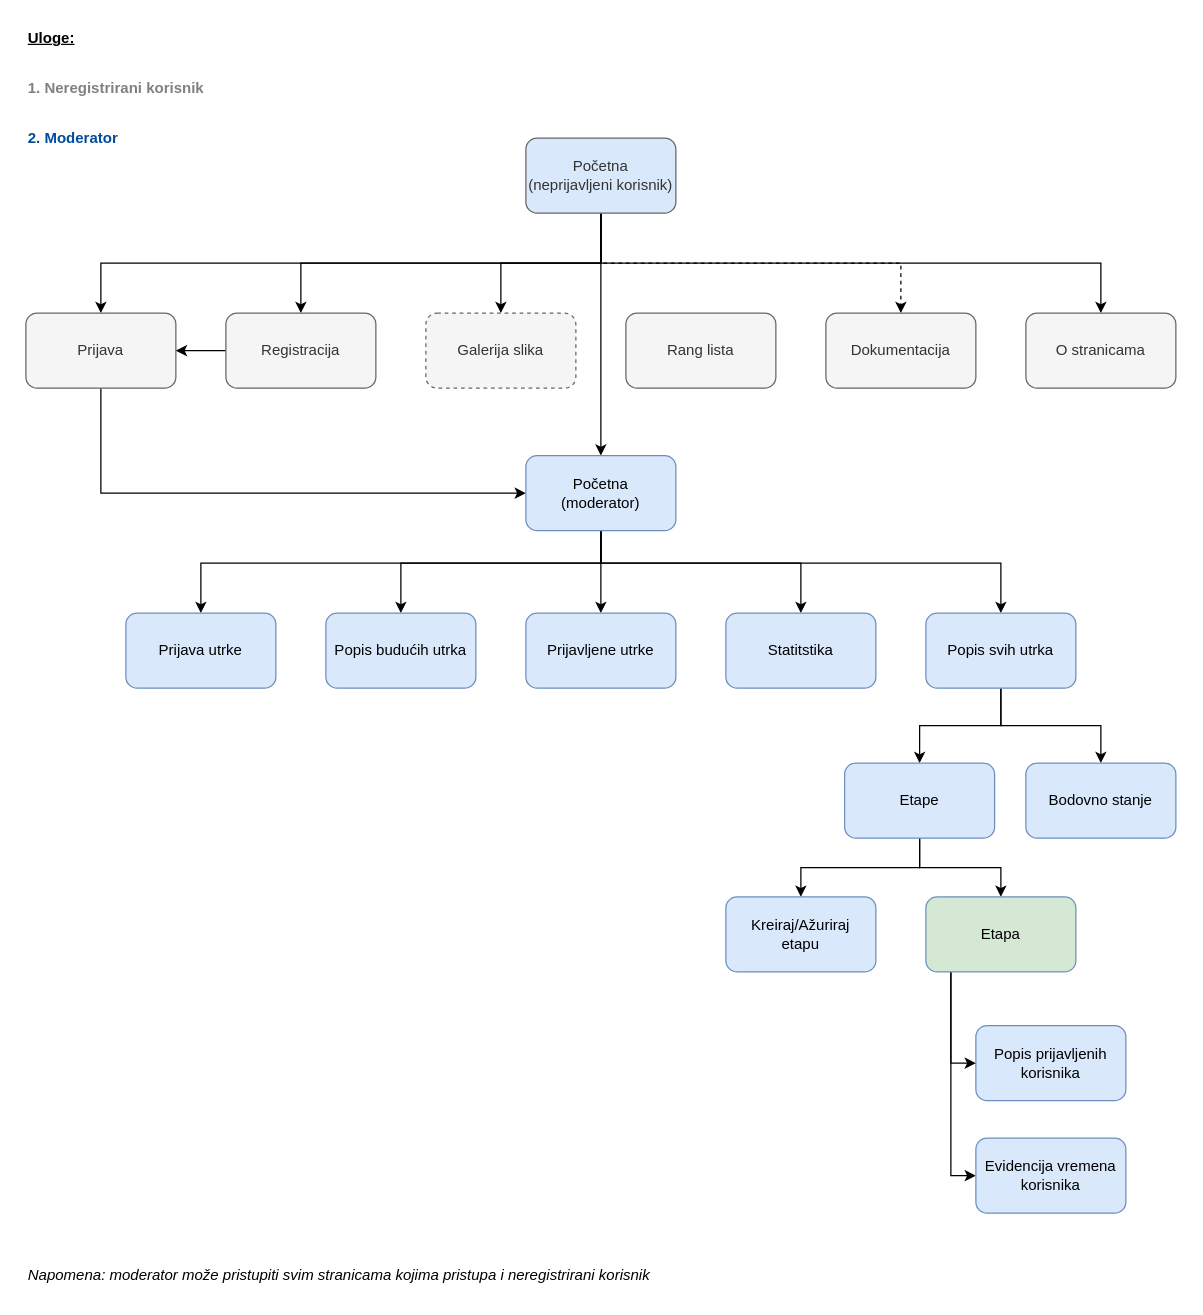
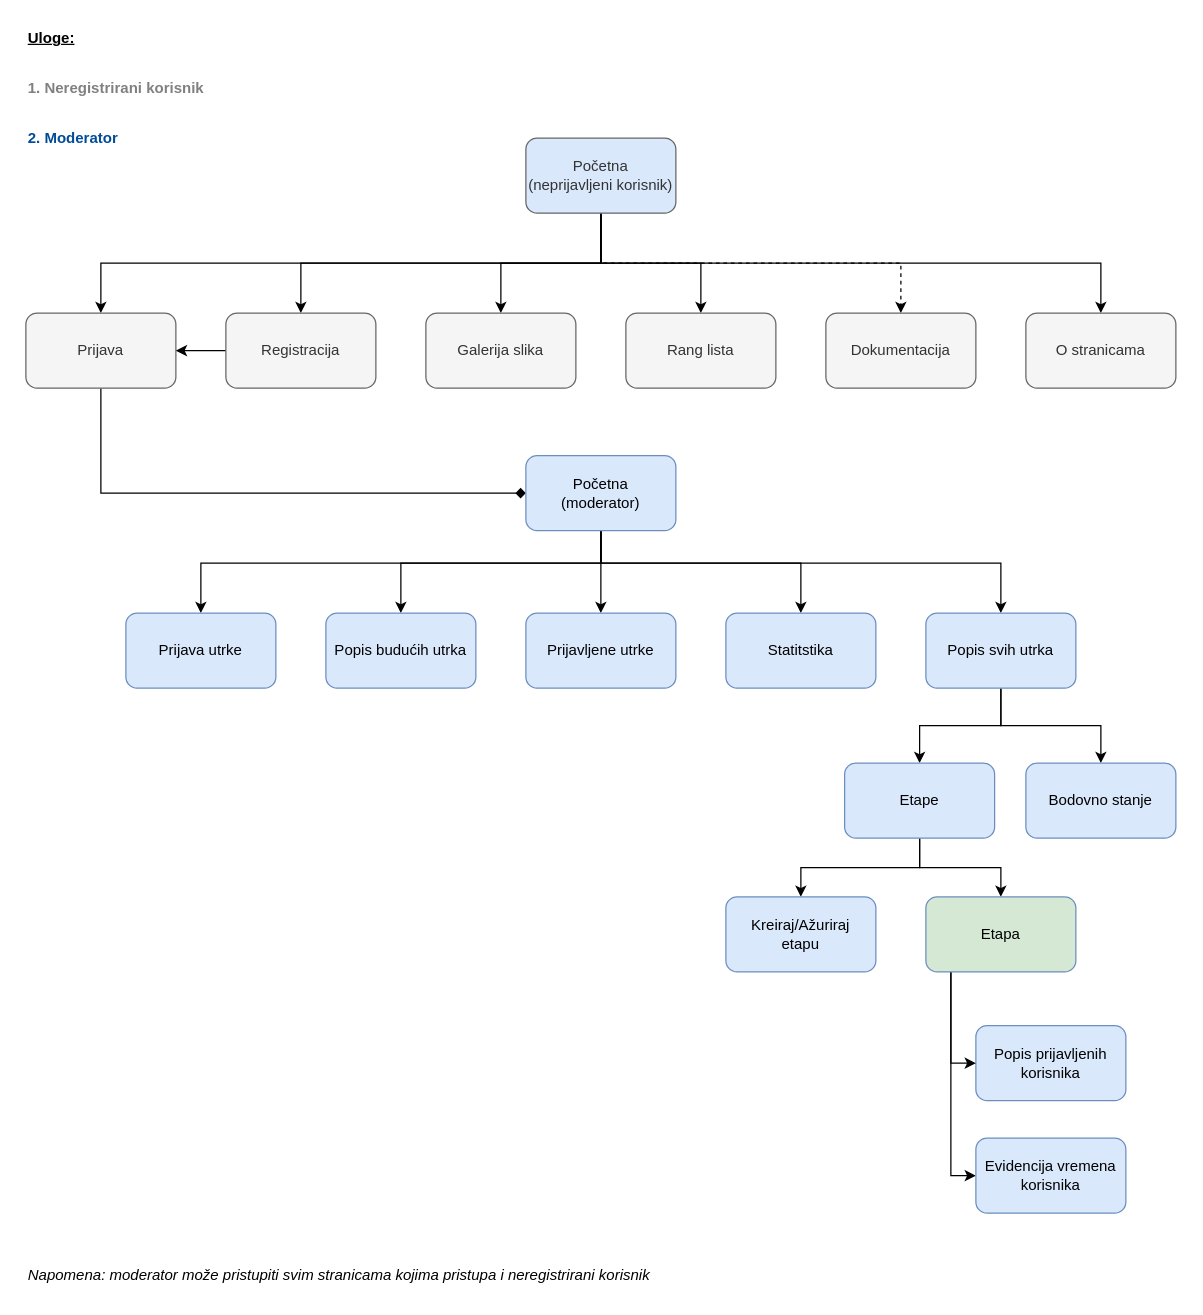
  <mxCell id="0" />
  <mxCell id="1" parent="0" />
  <mxCell id="2" style="edgeStyle=orthogonalEdgeStyle;rounded=0;orthogonalLoop=1;jettySize=auto;html=1;entryX=0.5;entryY=0;entryDx=0;entryDy=0;" parent="1" source="8" target="10" edge="1"><mxGeometry relative="1" as="geometry"><Array as="points"><mxPoint x="480" y="210" /><mxPoint x="80" y="210" /></Array></mxGeometry></mxCell>
  <mxCell id="3" style="edgeStyle=orthogonalEdgeStyle;rounded=0;orthogonalLoop=1;jettySize=auto;html=1;" parent="1" source="8" target="12" edge="1"><mxGeometry relative="1" as="geometry"><Array as="points"><mxPoint x="480" y="210" /><mxPoint x="240" y="210" /></Array></mxGeometry></mxCell>
  <mxCell id="4" style="edgeStyle=orthogonalEdgeStyle;rounded=0;orthogonalLoop=1;jettySize=auto;html=1;entryX=0.5;entryY=0;entryDx=0;entryDy=0;" parent="1" source="8" target="13" edge="1"><mxGeometry relative="1" as="geometry"><Array as="points"><mxPoint x="480" y="210" /><mxPoint x="400" y="210" /></Array></mxGeometry></mxCell>
- <mxCell id="5" style="edgeStyle=orthogonalEdgeStyle;rounded=0;orthogonalLoop=1;jettySize=auto;html=1;" parent="1" source="8" target="25" edge="1"><mxGeometry relative="1" as="geometry" /></mxCell>
+ <mxCell id="5" style="edgeStyle=orthogonalEdgeStyle;rounded=0;orthogonalLoop=1;jettySize=auto;html=1;entryX=0.5;entryY=0;entryDx=0;entryDy=0;" parent="1" source="8" target="14" edge="1"><mxGeometry relative="1" as="geometry" /></mxCell>
  <mxCell id="6" style="edgeStyle=orthogonalEdgeStyle;rounded=0;orthogonalLoop=1;jettySize=auto;html=1;entryX=0.5;entryY=0;entryDx=0;entryDy=0;dashed=1;" parent="1" source="8" target="16" edge="1"><mxGeometry relative="1" as="geometry"><Array as="points"><mxPoint x="480" y="210" /><mxPoint x="720" y="210" /></Array></mxGeometry></mxCell>
  <mxCell id="7" style="edgeStyle=orthogonalEdgeStyle;rounded=0;orthogonalLoop=1;jettySize=auto;html=1;" parent="1" source="8" target="15" edge="1"><mxGeometry relative="1" as="geometry"><Array as="points"><mxPoint x="480" y="210" /><mxPoint x="880" y="210" /></Array></mxGeometry></mxCell>
  <mxCell id="8" value="Početna&lt;br&gt;(neprijavljeni korisnik)" style="rounded=1;whiteSpace=wrap;html=1;fillColor=#dae8fc;strokeColor=#666666;glass=0;shadow=0;sketch=0;fontColor=#333333;" parent="1" vertex="1"><mxGeometry x="420" y="110" width="120" height="60" as="geometry" /></mxCell>
- <mxCell id="9" style="edgeStyle=orthogonalEdgeStyle;rounded=0;orthogonalLoop=1;jettySize=auto;html=1;entryX=0;entryY=0.5;entryDx=0;entryDy=0;fontColor=#6D8764;" parent="1" source="10" target="25" edge="1"><mxGeometry relative="1" as="geometry"><Array as="points"><mxPoint x="80" y="394" /></Array></mxGeometry></mxCell>
+ <mxCell id="9" style="edgeStyle=orthogonalEdgeStyle;rounded=0;orthogonalLoop=1;jettySize=auto;html=1;entryX=0;entryY=0.5;entryDx=0;entryDy=0;fontColor=#6D8764;endArrow=diamond;" parent="1" source="10" target="25" edge="1"><mxGeometry relative="1" as="geometry"><Array as="points"><mxPoint x="80" y="394" /></Array></mxGeometry></mxCell>
  <mxCell id="10" value="Prijava" style="rounded=1;whiteSpace=wrap;html=1;fillColor=#f5f5f5;strokeColor=#666666;glass=0;shadow=0;sketch=0;fontColor=#333333;" parent="1" vertex="1"><mxGeometry x="20" y="250" width="120" height="60" as="geometry" /></mxCell>
  <mxCell id="11" style="edgeStyle=orthogonalEdgeStyle;rounded=0;orthogonalLoop=1;jettySize=auto;html=1;entryX=1;entryY=0.5;entryDx=0;entryDy=0;fontColor=#6D8764;" parent="1" source="12" target="10" edge="1"><mxGeometry relative="1" as="geometry" /></mxCell>
  <mxCell id="12" value="Registracija" style="rounded=1;whiteSpace=wrap;html=1;fillColor=#f5f5f5;strokeColor=#666666;glass=0;shadow=0;sketch=0;fontColor=#333333;" parent="1" vertex="1"><mxGeometry x="180" y="250" width="120" height="60" as="geometry" /></mxCell>
- <mxCell id="13" value="Galerija slika" style="rounded=1;whiteSpace=wrap;html=1;fillColor=#f5f5f5;strokeColor=#666666;glass=0;shadow=0;sketch=0;fontColor=#333333;dashed=1;" parent="1" vertex="1"><mxGeometry x="340" y="250" width="120" height="60" as="geometry" /></mxCell>
+ <mxCell id="13" value="Galerija slika" style="rounded=1;whiteSpace=wrap;html=1;fillColor=#f5f5f5;strokeColor=#666666;glass=0;shadow=0;sketch=0;fontColor=#333333;" parent="1" vertex="1"><mxGeometry x="340" y="250" width="120" height="60" as="geometry" /></mxCell>
  <mxCell id="14" value="Rang lista" style="rounded=1;whiteSpace=wrap;html=1;fillColor=#f5f5f5;strokeColor=#666666;glass=0;shadow=0;sketch=0;fontColor=#333333;" parent="1" vertex="1"><mxGeometry x="500" y="250" width="120" height="60" as="geometry" /></mxCell>
  <mxCell id="15" value="O stranicama" style="rounded=1;whiteSpace=wrap;html=1;fillColor=#f5f5f5;strokeColor=#666666;glass=0;shadow=0;sketch=0;fontColor=#333333;" parent="1" vertex="1"><mxGeometry x="820" y="250" width="120" height="60" as="geometry" /></mxCell>
  <mxCell id="16" value="Dokumentacija" style="rounded=1;whiteSpace=wrap;html=1;fillColor=#f5f5f5;strokeColor=#666666;glass=0;shadow=0;sketch=0;fontColor=#333333;" parent="1" vertex="1"><mxGeometry x="660" y="250" width="120" height="60" as="geometry" /></mxCell>
  <mxCell id="17" value="Uloge: " style="text;html=1;strokeColor=none;fillColor=none;align=left;verticalAlign=middle;whiteSpace=wrap;rounded=0;shadow=0;glass=0;sketch=0;fontStyle=5" parent="1" vertex="1"><mxGeometry x="20" y="20" width="40" height="20" as="geometry" /></mxCell>
  <mxCell id="18" value="1. Neregistrirani korisnik" style="text;html=1;strokeColor=none;fillColor=none;align=left;verticalAlign=middle;whiteSpace=wrap;rounded=0;shadow=0;glass=0;sketch=0;fontStyle=1;fontColor=#808080;" parent="1" vertex="1"><mxGeometry x="20" y="60" width="150" height="20" as="geometry" /></mxCell>
  <mxCell id="19" value="2. Moderator" style="text;html=1;strokeColor=none;fillColor=none;align=left;verticalAlign=middle;whiteSpace=wrap;rounded=0;shadow=0;glass=0;sketch=0;fontStyle=1;fontColor=#004C99;" parent="1" vertex="1"><mxGeometry x="20" y="100" width="150" height="20" as="geometry" /></mxCell>
  <mxCell id="20" style="edgeStyle=orthogonalEdgeStyle;rounded=0;orthogonalLoop=1;jettySize=auto;html=1;fontColor=#004C99;" parent="1" source="25" target="26" edge="1"><mxGeometry relative="1" as="geometry"><Array as="points"><mxPoint x="480" y="450" /><mxPoint x="160" y="450" /></Array></mxGeometry></mxCell>
  <mxCell id="21" style="edgeStyle=orthogonalEdgeStyle;rounded=0;orthogonalLoop=1;jettySize=auto;html=1;entryX=0.5;entryY=0;entryDx=0;entryDy=0;fontColor=#004C99;" parent="1" source="25" target="27" edge="1"><mxGeometry relative="1" as="geometry"><Array as="points"><mxPoint x="480" y="450" /><mxPoint x="320" y="450" /></Array></mxGeometry></mxCell>
  <mxCell id="22" style="edgeStyle=orthogonalEdgeStyle;rounded=0;orthogonalLoop=1;jettySize=auto;html=1;entryX=0.5;entryY=0;entryDx=0;entryDy=0;fontColor=#004C99;" parent="1" source="25" target="28" edge="1"><mxGeometry relative="1" as="geometry" /></mxCell>
  <mxCell id="23" style="edgeStyle=orthogonalEdgeStyle;rounded=0;orthogonalLoop=1;jettySize=auto;html=1;fontColor=#004C99;" parent="1" source="25" target="30" edge="1"><mxGeometry relative="1" as="geometry"><Array as="points"><mxPoint x="480" y="450" /><mxPoint x="640" y="450" /></Array></mxGeometry></mxCell>
  <mxCell id="24" style="edgeStyle=orthogonalEdgeStyle;rounded=0;orthogonalLoop=1;jettySize=auto;html=1;fontColor=#004C99;" parent="1" source="25" target="33" edge="1"><mxGeometry relative="1" as="geometry"><Array as="points"><mxPoint x="480" y="450" /><mxPoint x="800" y="450" /></Array></mxGeometry></mxCell>
  <mxCell id="25" value="Početna&lt;br&gt;(moderator)" style="rounded=1;whiteSpace=wrap;html=1;fillColor=#dae8fc;strokeColor=#6c8ebf;glass=0;shadow=0;sketch=0;" parent="1" vertex="1"><mxGeometry x="420" y="364" width="120" height="60" as="geometry" /></mxCell>
  <mxCell id="26" value="Prijava utrke" style="rounded=1;whiteSpace=wrap;html=1;fillColor=#dae8fc;strokeColor=#6c8ebf;glass=0;shadow=0;sketch=0;" parent="1" vertex="1"><mxGeometry x="100" y="490" width="120" height="60" as="geometry" /></mxCell>
  <mxCell id="27" value="Popis budućih utrka" style="rounded=1;whiteSpace=wrap;html=1;fillColor=#dae8fc;strokeColor=#6c8ebf;glass=0;shadow=0;sketch=0;" parent="1" vertex="1"><mxGeometry x="260" y="490" width="120" height="60" as="geometry" /></mxCell>
  <mxCell id="28" value="Prijavljene utrke" style="rounded=1;whiteSpace=wrap;html=1;fillColor=#dae8fc;strokeColor=#6c8ebf;glass=0;shadow=0;sketch=0;" parent="1" vertex="1"><mxGeometry x="420" y="490" width="120" height="60" as="geometry" /></mxCell>
  <mxCell id="29" value="Napomena: moderator može pristupiti svim stranicama kojima pristupa i neregistrirani korisnik" style="text;html=1;strokeColor=none;fillColor=none;align=left;verticalAlign=middle;whiteSpace=wrap;rounded=0;shadow=0;glass=0;sketch=0;fontStyle=2" parent="1" vertex="1"><mxGeometry x="20" y="1010" width="580" height="20" as="geometry" /></mxCell>
  <mxCell id="30" value="Statitstika" style="rounded=1;whiteSpace=wrap;html=1;fillColor=#dae8fc;strokeColor=#6c8ebf;glass=0;shadow=0;sketch=0;" parent="1" vertex="1"><mxGeometry x="580" y="490" width="120" height="60" as="geometry" /></mxCell>
  <mxCell id="31" style="edgeStyle=orthogonalEdgeStyle;rounded=0;orthogonalLoop=1;jettySize=auto;html=1;entryX=0.5;entryY=0;entryDx=0;entryDy=0;fontColor=#004C99;" parent="1" source="33" target="36" edge="1"><mxGeometry relative="1" as="geometry" /></mxCell>
  <mxCell id="32" style="edgeStyle=orthogonalEdgeStyle;rounded=0;orthogonalLoop=1;jettySize=auto;html=1;entryX=0.5;entryY=0;entryDx=0;entryDy=0;fontColor=#004C99;" parent="1" source="33" target="38" edge="1"><mxGeometry relative="1" as="geometry" /></mxCell>
  <mxCell id="33" value="Popis svih utrka" style="rounded=1;whiteSpace=wrap;html=1;fillColor=#dae8fc;strokeColor=#6c8ebf;glass=0;shadow=0;sketch=0;" parent="1" vertex="1"><mxGeometry x="740" y="490" width="120" height="60" as="geometry" /></mxCell>
  <mxCell id="34" style="edgeStyle=orthogonalEdgeStyle;rounded=0;orthogonalLoop=1;jettySize=auto;html=1;entryX=0.5;entryY=0;entryDx=0;entryDy=0;fontColor=#004C99;" parent="1" source="36" target="37" edge="1"><mxGeometry relative="1" as="geometry" /></mxCell>
  <mxCell id="35" style="edgeStyle=orthogonalEdgeStyle;rounded=0;orthogonalLoop=1;jettySize=auto;html=1;entryX=0.5;entryY=0;entryDx=0;entryDy=0;fontColor=#004C99;" parent="1" source="36" target="42" edge="1"><mxGeometry relative="1" as="geometry" /></mxCell>
  <mxCell id="36" value="Etape" style="rounded=1;whiteSpace=wrap;html=1;fillColor=#dae8fc;strokeColor=#6c8ebf;glass=0;shadow=0;sketch=0;" parent="1" vertex="1"><mxGeometry x="675" y="610" width="120" height="60" as="geometry" /></mxCell>
  <mxCell id="37" value="Kreiraj/Ažuriraj&lt;br&gt;etapu" style="rounded=1;whiteSpace=wrap;html=1;fillColor=#dae8fc;strokeColor=#6c8ebf;glass=0;shadow=0;sketch=0;" parent="1" vertex="1"><mxGeometry x="580" y="717" width="120" height="60" as="geometry" /></mxCell>
  <mxCell id="38" value="Bodovno stanje" style="rounded=1;whiteSpace=wrap;html=1;fillColor=#dae8fc;strokeColor=#6c8ebf;glass=0;shadow=0;sketch=0;" parent="1" vertex="1"><mxGeometry x="820" y="610" width="120" height="60" as="geometry" /></mxCell>
  <mxCell id="39" value="Popis prijavljenih&lt;br&gt;korisnika" style="rounded=1;whiteSpace=wrap;html=1;fillColor=#dae8fc;strokeColor=#6c8ebf;glass=0;shadow=0;sketch=0;" parent="1" vertex="1"><mxGeometry x="780" y="820" width="120" height="60" as="geometry" /></mxCell>
  <mxCell id="40" style="edgeStyle=orthogonalEdgeStyle;rounded=0;orthogonalLoop=1;jettySize=auto;html=1;entryX=0;entryY=0.5;entryDx=0;entryDy=0;fontColor=#004C99;" parent="1" source="42" target="39" edge="1"><mxGeometry relative="1" as="geometry"><Array as="points"><mxPoint x="760" y="850" /></Array></mxGeometry></mxCell>
  <mxCell id="41" style="edgeStyle=orthogonalEdgeStyle;rounded=0;orthogonalLoop=1;jettySize=auto;html=1;entryX=0;entryY=0.5;entryDx=0;entryDy=0;fontColor=#004C99;" parent="1" source="42" target="43" edge="1"><mxGeometry relative="1" as="geometry"><Array as="points"><mxPoint x="760" y="940" /></Array></mxGeometry></mxCell>
  <mxCell id="42" value="Etapa" style="rounded=1;whiteSpace=wrap;html=1;fillColor=#d5e8d4;strokeColor=#6c8ebf;glass=0;shadow=0;sketch=0;" parent="1" vertex="1"><mxGeometry x="740" y="717" width="120" height="60" as="geometry" /></mxCell>
  <mxCell id="43" value="Evidencija vremena korisnika" style="rounded=1;whiteSpace=wrap;html=1;fillColor=#dae8fc;strokeColor=#6c8ebf;glass=0;shadow=0;sketch=0;" parent="1" vertex="1"><mxGeometry x="780" y="910" width="120" height="60" as="geometry" /></mxCell>
